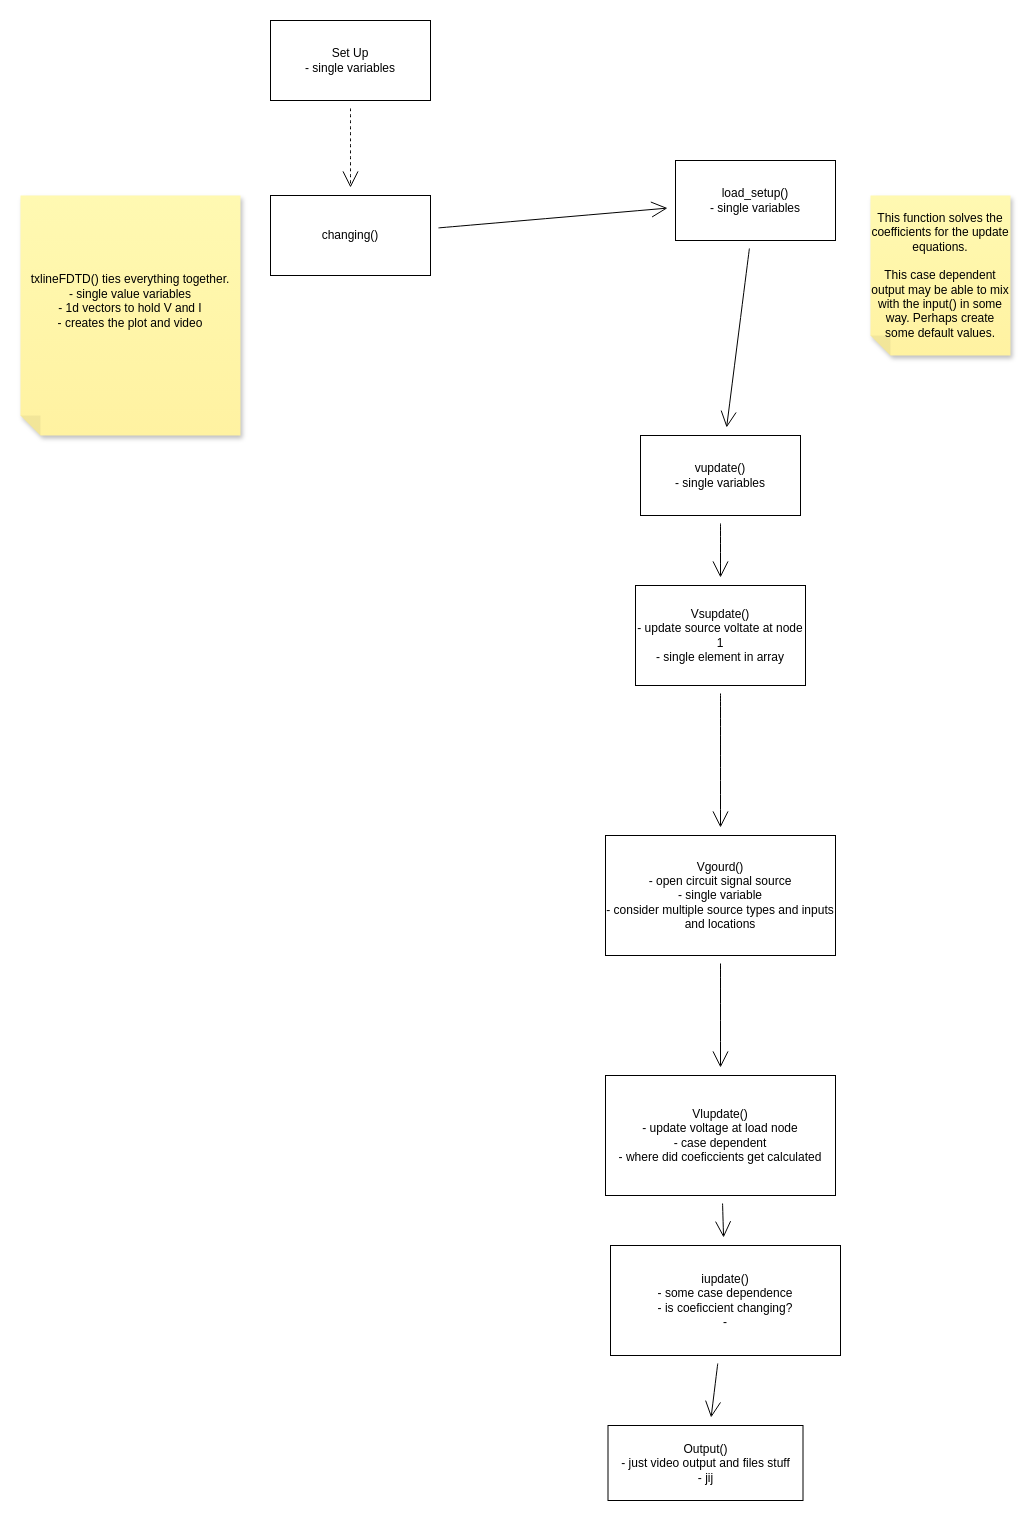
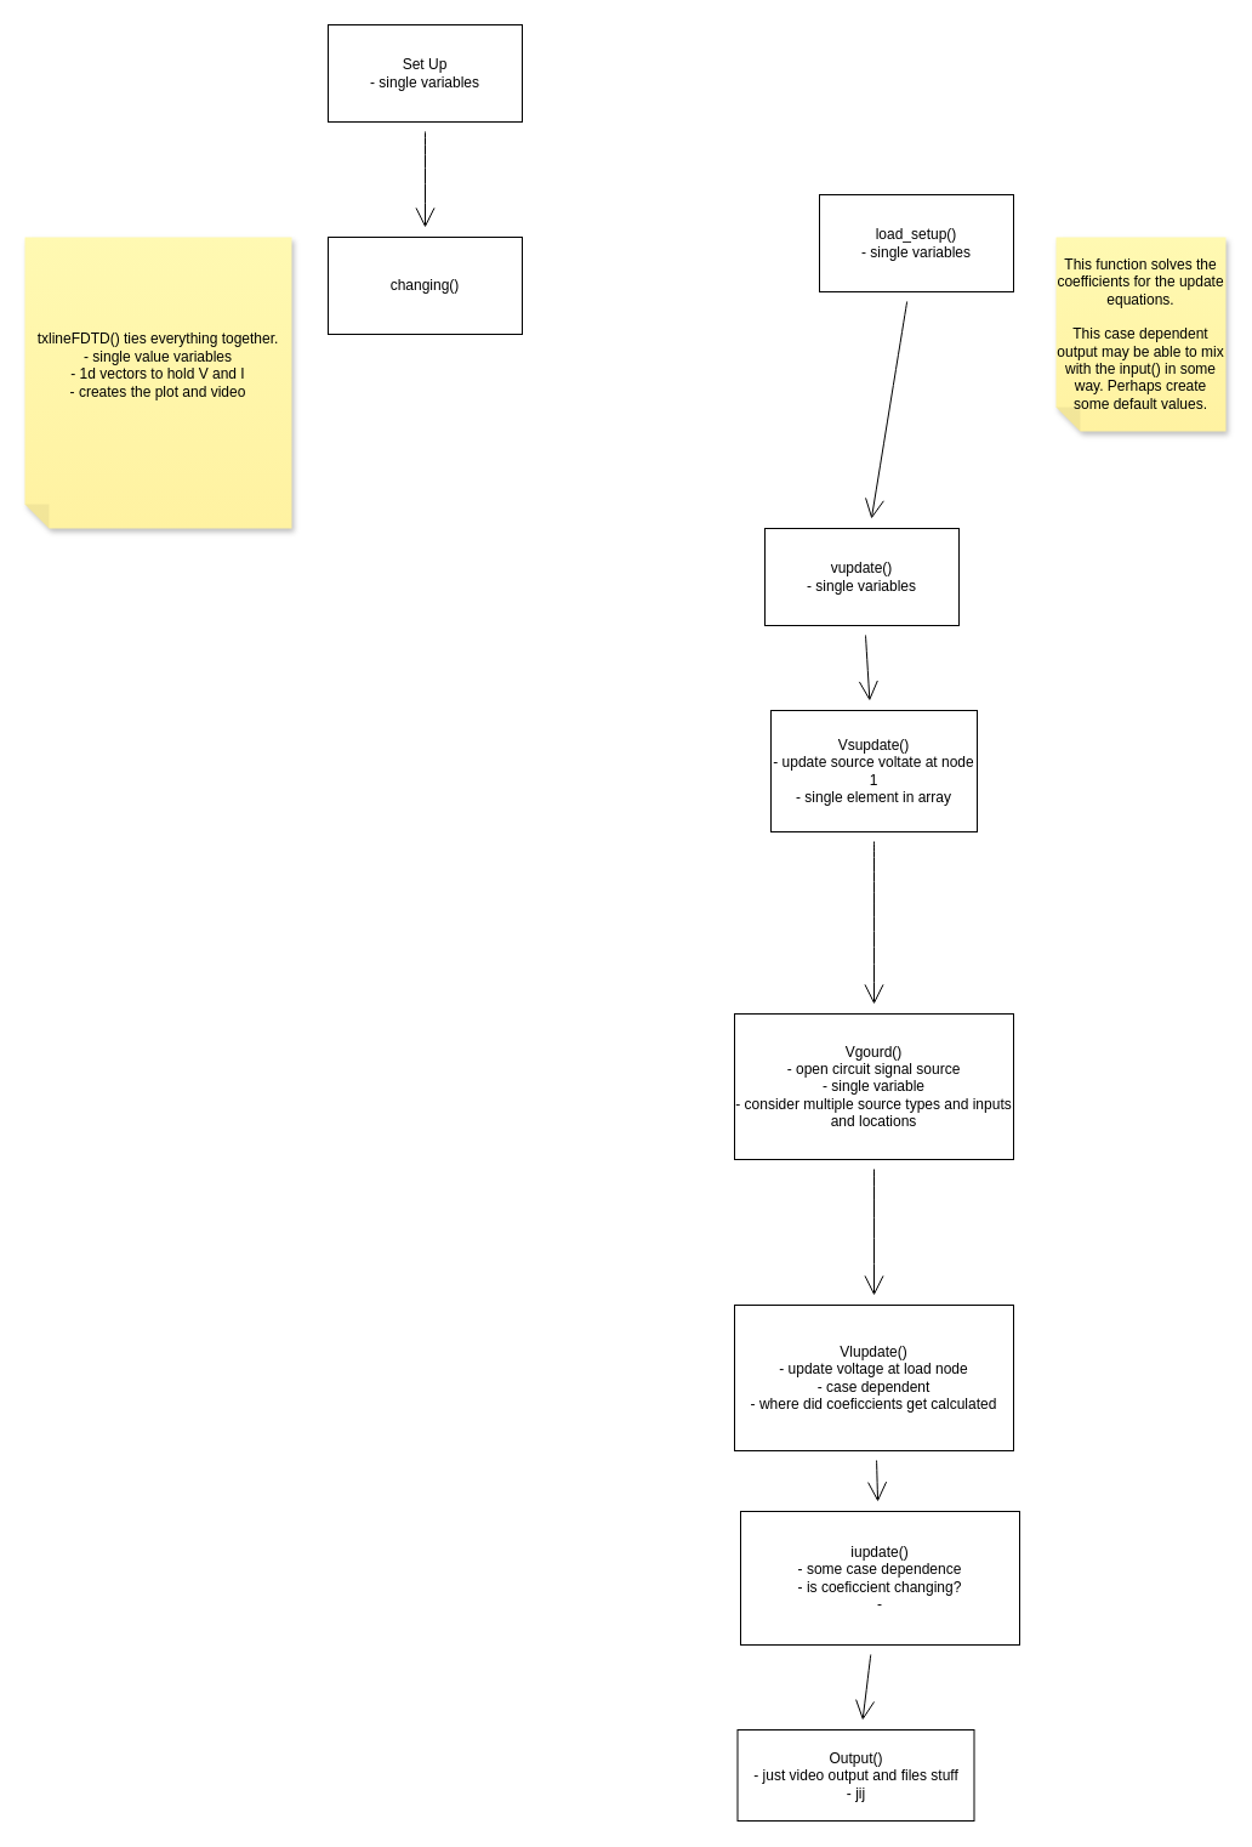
  <mxCell id="0" />
  <mxCell id="1" parent="0" />
- <mxCell id="2" value="" style="edgeStyle=none;curved=1;rounded=0;orthogonalLoop=1;jettySize=auto;html=1;endArrow=open;startSize=14;endSize=14;sourcePerimeterSpacing=8;targetPerimeterSpacing=8;dashed=1;" edge="1" parent="1" source="3" target="5"><mxGeometry relative="1" as="geometry" /></mxCell>
+ <mxCell id="2" value="" style="edgeStyle=none;curved=1;rounded=0;orthogonalLoop=1;jettySize=auto;html=1;endArrow=open;startSize=14;endSize=14;sourcePerimeterSpacing=8;targetPerimeterSpacing=8;" edge="1" parent="1" source="3" target="5"><mxGeometry relative="1" as="geometry" /></mxCell>
  <mxCell id="3" value="&lt;div&gt;Set Up&lt;/div&gt;&lt;div&gt;- single variables&lt;br&gt;&lt;/div&gt;" style="rounded=0;whiteSpace=wrap;html=1;hachureGap=4;" vertex="1" parent="1"><mxGeometry x="270" y="20" width="160" height="80" as="geometry" /></mxCell>
- <mxCell id="4" value="" style="edgeStyle=none;curved=1;rounded=0;orthogonalLoop=1;jettySize=auto;html=1;endArrow=open;startSize=14;endSize=14;sourcePerimeterSpacing=8;targetPerimeterSpacing=8;" edge="1" parent="1" source="5" target="8"><mxGeometry relative="1" as="geometry" /></mxCell>
  <mxCell id="5" value="&lt;div&gt;changing()&lt;/div&gt;" style="rounded=0;whiteSpace=wrap;html=1;hachureGap=4;" vertex="1" parent="1"><mxGeometry x="270" y="195" width="160" height="80" as="geometry" /></mxCell>
  <mxCell id="6" value="&lt;div&gt;txlineFDTD() ties everything together.&lt;/div&gt;&lt;div&gt;- single value variables&lt;/div&gt;&lt;div&gt;- 1d vectors to hold V and I&lt;/div&gt;&lt;div&gt;- creates the plot and video&lt;/div&gt;&lt;div&gt;&lt;br&gt;&lt;/div&gt;&lt;div&gt;&lt;br&gt;&lt;/div&gt;" style="shape=note;whiteSpace=wrap;html=1;backgroundOutline=1;fontColor=#000000;darkOpacity=0.05;fillColor=#FFF9B2;strokeColor=none;fillStyle=solid;direction=west;gradientDirection=north;gradientColor=#FFF2A1;shadow=1;size=20;pointerEvents=1;hachureGap=4;" vertex="1" parent="1"><mxGeometry x="20" y="195" width="220" height="240" as="geometry" /></mxCell>
  <mxCell id="7" value="" style="edgeStyle=none;curved=1;rounded=0;orthogonalLoop=1;jettySize=auto;html=1;endArrow=open;startSize=14;endSize=14;sourcePerimeterSpacing=8;targetPerimeterSpacing=8;" edge="1" parent="1" source="8" target="11"><mxGeometry relative="1" as="geometry" /></mxCell>
  <mxCell id="8" value="&lt;div&gt;load_setup()&lt;/div&gt;&lt;div&gt;- single variables&lt;br&gt;&lt;/div&gt;" style="rounded=0;whiteSpace=wrap;html=1;hachureGap=4;" vertex="1" parent="1"><mxGeometry x="675" y="160" width="160" height="80" as="geometry" /></mxCell>
  <mxCell id="9" value="&lt;div&gt;This function solves the coefficients for the update equations. &lt;br&gt;&lt;/div&gt;&lt;div&gt;&lt;br&gt;&lt;/div&gt;&lt;div&gt;This case dependent output may be able to mix with the input() in some way. Perhaps create some default values.&lt;br&gt;&lt;/div&gt;" style="shape=note;whiteSpace=wrap;html=1;backgroundOutline=1;fontColor=#000000;darkOpacity=0.05;fillColor=#FFF9B2;strokeColor=none;fillStyle=solid;direction=west;gradientDirection=north;gradientColor=#FFF2A1;shadow=1;size=20;pointerEvents=1;hachureGap=4;" vertex="1" parent="1"><mxGeometry x="870" y="195" width="140" height="160" as="geometry" /></mxCell>
  <mxCell id="10" value="" style="edgeStyle=none;curved=1;rounded=0;orthogonalLoop=1;jettySize=auto;html=1;endArrow=open;startSize=14;endSize=14;sourcePerimeterSpacing=8;targetPerimeterSpacing=8;" edge="1" parent="1" source="11" target="13"><mxGeometry relative="1" as="geometry" /></mxCell>
- <mxCell id="11" value="&lt;div&gt;vupdate()&lt;/div&gt;&lt;div&gt;- single variables&lt;br&gt;&lt;/div&gt;" style="rounded=0;whiteSpace=wrap;html=1;hachureGap=4;" vertex="1" parent="1"><mxGeometry x="640" y="435" width="160" height="80" as="geometry" /></mxCell>
+ <mxCell id="11" value="&lt;div&gt;vupdate()&lt;/div&gt;&lt;div&gt;- single variables&lt;br&gt;&lt;/div&gt;" style="rounded=0;whiteSpace=wrap;html=1;hachureGap=4;" vertex="1" parent="1"><mxGeometry x="630" y="435" width="160" height="80" as="geometry" /></mxCell>
  <mxCell id="12" value="" style="edgeStyle=none;curved=1;rounded=0;orthogonalLoop=1;jettySize=auto;html=1;endArrow=open;startSize=14;endSize=14;sourcePerimeterSpacing=8;targetPerimeterSpacing=8;" edge="1" parent="1" source="13" target="15"><mxGeometry relative="1" as="geometry" /></mxCell>
  <mxCell id="13" value="&lt;div&gt;Vsupdate()&lt;/div&gt;&lt;div&gt;- update source voltate at node 1&lt;/div&gt;&lt;div&gt;- single element in array&lt;br&gt;&lt;/div&gt;" style="whiteSpace=wrap;html=1;hachureGap=4;" vertex="1" parent="1"><mxGeometry x="635" y="585" width="170" height="100" as="geometry" /></mxCell>
  <mxCell id="14" value="" style="edgeStyle=none;curved=1;rounded=0;orthogonalLoop=1;jettySize=auto;html=1;endArrow=open;startSize=14;endSize=14;sourcePerimeterSpacing=8;targetPerimeterSpacing=8;" edge="1" parent="1" source="15" target="17"><mxGeometry relative="1" as="geometry" /></mxCell>
  <mxCell id="15" value="&lt;div&gt;Vgourd()&lt;/div&gt;&lt;div&gt;- open circuit signal source&lt;/div&gt;&lt;div&gt;- single variable&lt;/div&gt;&lt;div&gt;- consider multiple source types and inputs and locations&lt;br&gt;&lt;/div&gt;" style="whiteSpace=wrap;html=1;hachureGap=4;" vertex="1" parent="1"><mxGeometry x="605" y="835" width="230" height="120" as="geometry" /></mxCell>
  <mxCell id="16" value="" style="edgeStyle=none;curved=1;rounded=0;orthogonalLoop=1;jettySize=auto;html=1;endArrow=open;startSize=14;endSize=14;sourcePerimeterSpacing=8;targetPerimeterSpacing=8;" edge="1" parent="1" source="17" target="19"><mxGeometry relative="1" as="geometry" /></mxCell>
  <mxCell id="17" value="&lt;div&gt;Vlupdate()&lt;/div&gt;&lt;div&gt;- update voltage at load node&lt;/div&gt;&lt;div&gt;- case dependent&lt;/div&gt;&lt;div&gt;- where did coeficcients get calculated&lt;br&gt;&lt;/div&gt;" style="whiteSpace=wrap;html=1;hachureGap=4;" vertex="1" parent="1"><mxGeometry x="605" y="1075" width="230" height="120" as="geometry" /></mxCell>
  <mxCell id="18" value="" style="edgeStyle=none;curved=1;rounded=0;orthogonalLoop=1;jettySize=auto;html=1;endArrow=open;startSize=14;endSize=14;sourcePerimeterSpacing=8;targetPerimeterSpacing=8;" edge="1" parent="1" source="19" target="20"><mxGeometry relative="1" as="geometry" /></mxCell>
  <mxCell id="19" value="&lt;div&gt;iupdate()&lt;/div&gt;&lt;div&gt;- some case dependence&lt;/div&gt;&lt;div&gt;- is coeficcient changing?&lt;/div&gt;&lt;div&gt;- &lt;br&gt;&lt;/div&gt;" style="whiteSpace=wrap;html=1;hachureGap=4;" vertex="1" parent="1"><mxGeometry x="610" y="1245" width="230" height="110" as="geometry" /></mxCell>
  <mxCell id="20" value="&lt;div&gt;Output()&lt;/div&gt;&lt;div&gt;- just video output and files stuff&lt;/div&gt;&lt;div&gt;- jij&lt;br&gt;&lt;/div&gt;" style="whiteSpace=wrap;html=1;hachureGap=4;" vertex="1" parent="1"><mxGeometry x="607.5" y="1425" width="195" height="75" as="geometry" /></mxCell>
